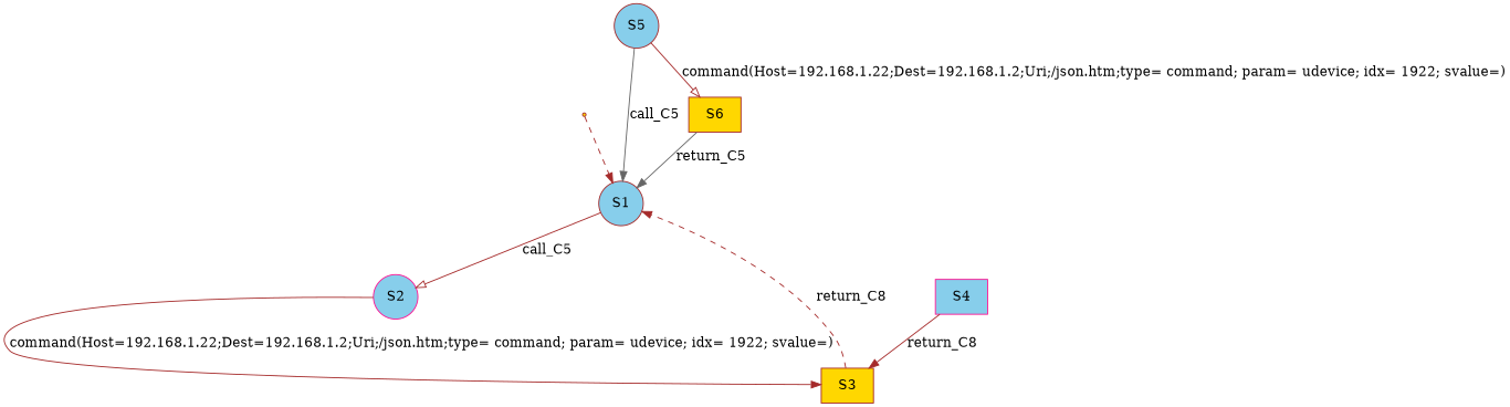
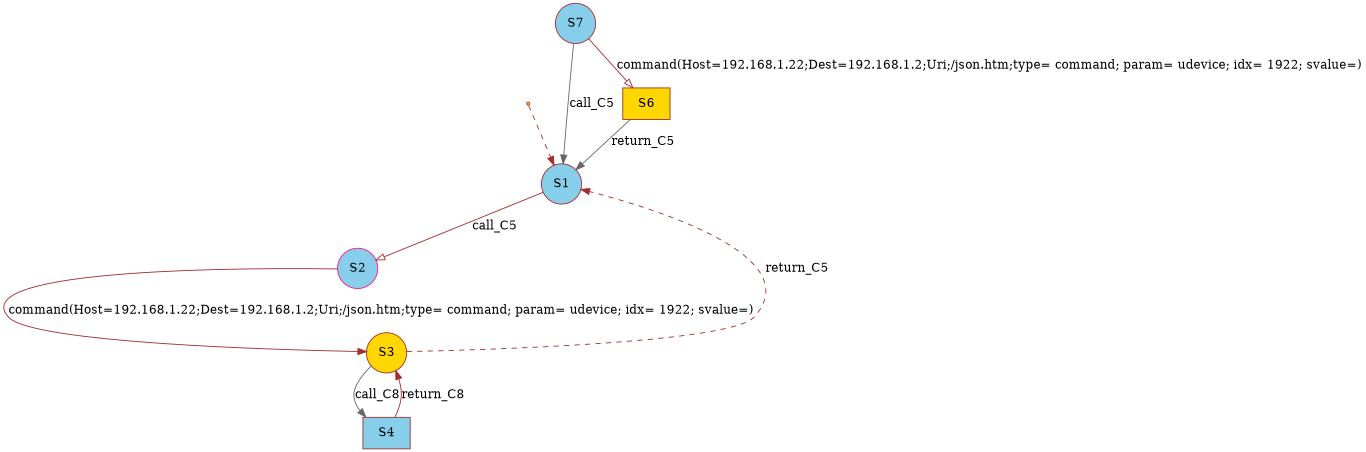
  digraph {
    node [color=brown fillcolor=skyblue shape=circle style=filled]
    edge [arrowhead=normal color=brown style=solid]
    S00 [fillcolor=gold shape=point]
    n2 [label=S1]
    n3 [color=deeppink label=S2]
-   n4 [fillcolor=gold label=S3 shape=box]
-   n5 [label=S5]
+   n4 [fillcolor=gold label=S3]
+   n5 [label=S7]
    n6 [fillcolor=gold label=S6 shape=box]
-   n7 [color=deeppink label=S4 shape=box]
+   n7 [label=S4 shape=box]
    S00 -> n2 [style=dashed]
    n2 -> n3 [arrowhead=onormal label=call_C5]
    n3 -> n4 [label="command(Host=192.168.1.22;Dest=192.168.1.2;Uri;/json.htm;type= command; param= udevice; idx= 1922; svalue=)"]
-   n4 -> n2 [label=return_C8 style=dashed]
+   n4 -> n2 [label=return_C5 style=dashed]
+   n4 -> n7 [color=gray40 label=call_C8]
    n5 -> n2 [color=gray40 label=call_C5]
    n5 -> n6 [arrowhead=onormal label="command(Host=192.168.1.22;Dest=192.168.1.2;Uri;/json.htm;type= command; param= udevice; idx= 1922; svalue=)"]
    n6 -> n2 [color=gray40 label=return_C5]
    n7 -> n4 [label=return_C8]
  }
